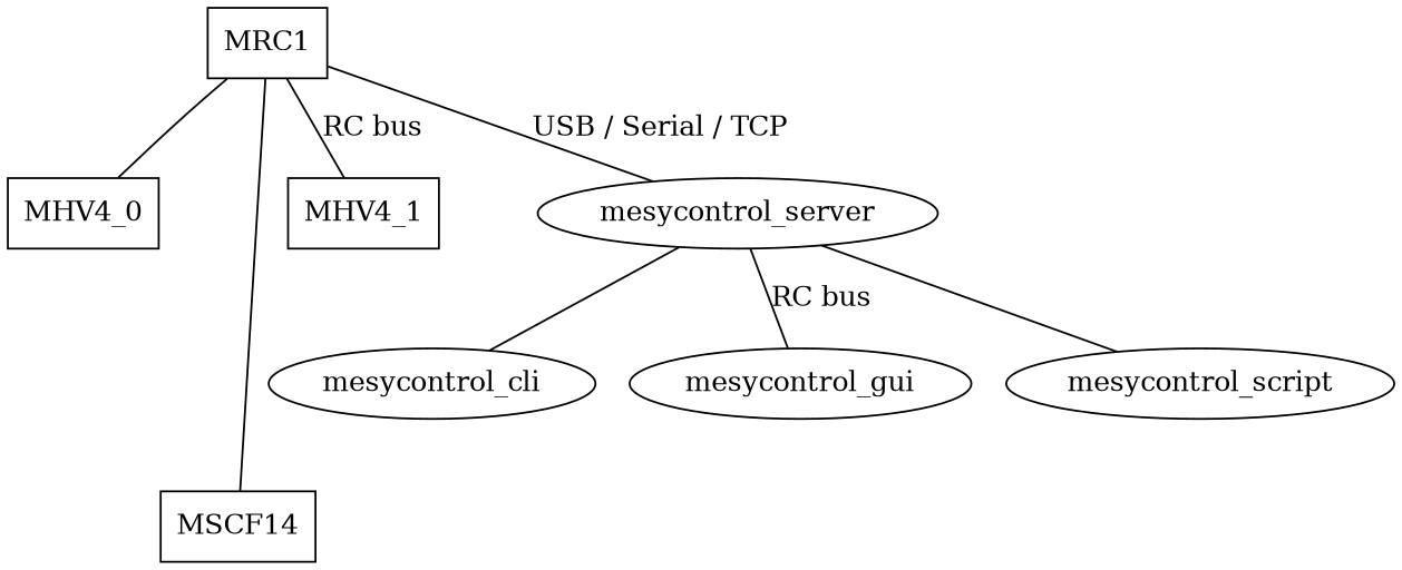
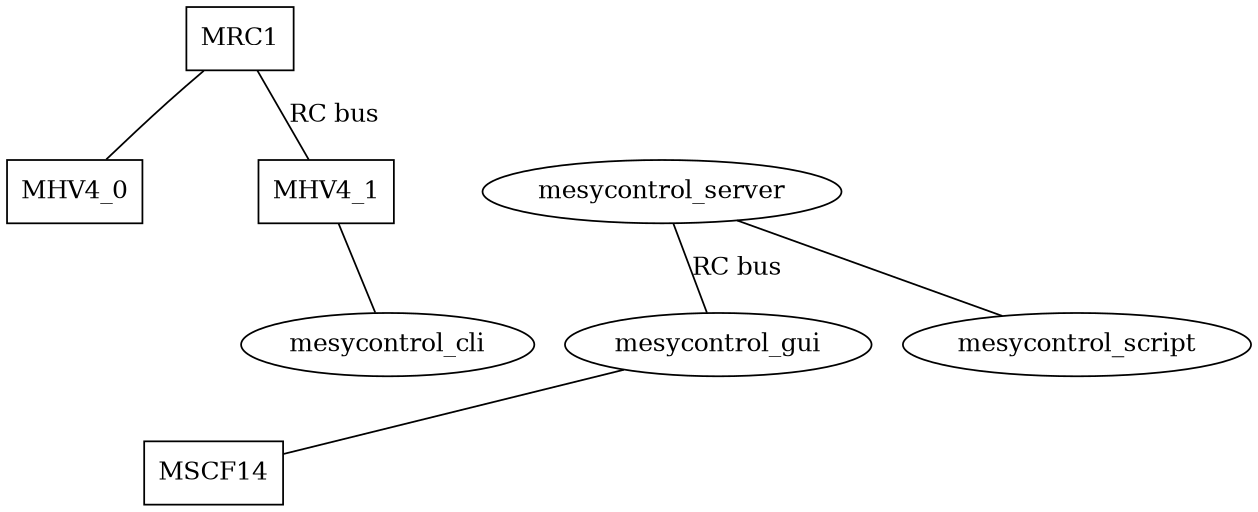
  graph {
    node [shape=box]
    n1 [label=MHV4_0]
    n2 [label=MSCF14]
    MRC1
    MHV4_1
    mesycontrol_server [shape=ellipse]
    mesycontrol_gui [shape=ellipse]
    mesycontrol_cli [shape=ellipse]
    mesycontrol_script [shape=ellipse]
    MRC1 -- n1
-   MRC1 -- n2
+   mesycontrol_gui -- n2
    MRC1 -- MHV4_1 [label="RC bus"]
-   MRC1 -- mesycontrol_server [label="USB / Serial / TCP"]
    mesycontrol_server -- mesycontrol_gui [label="RC bus"]
-   mesycontrol_server -- mesycontrol_cli
+   MHV4_1 -- mesycontrol_cli
    mesycontrol_server -- mesycontrol_script
  }
